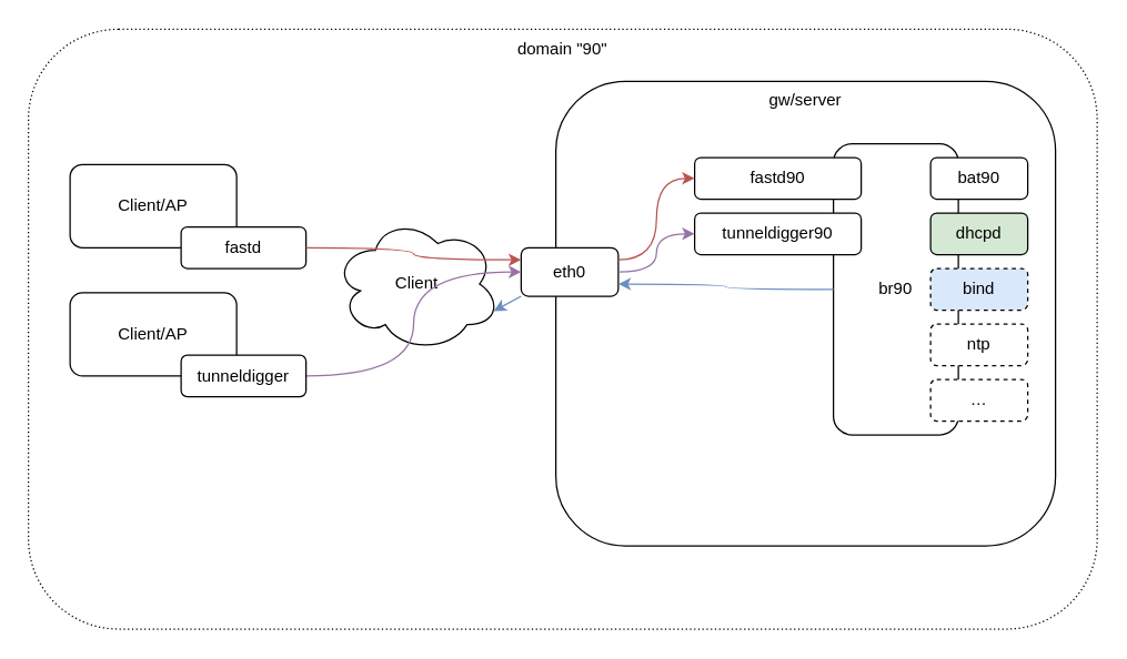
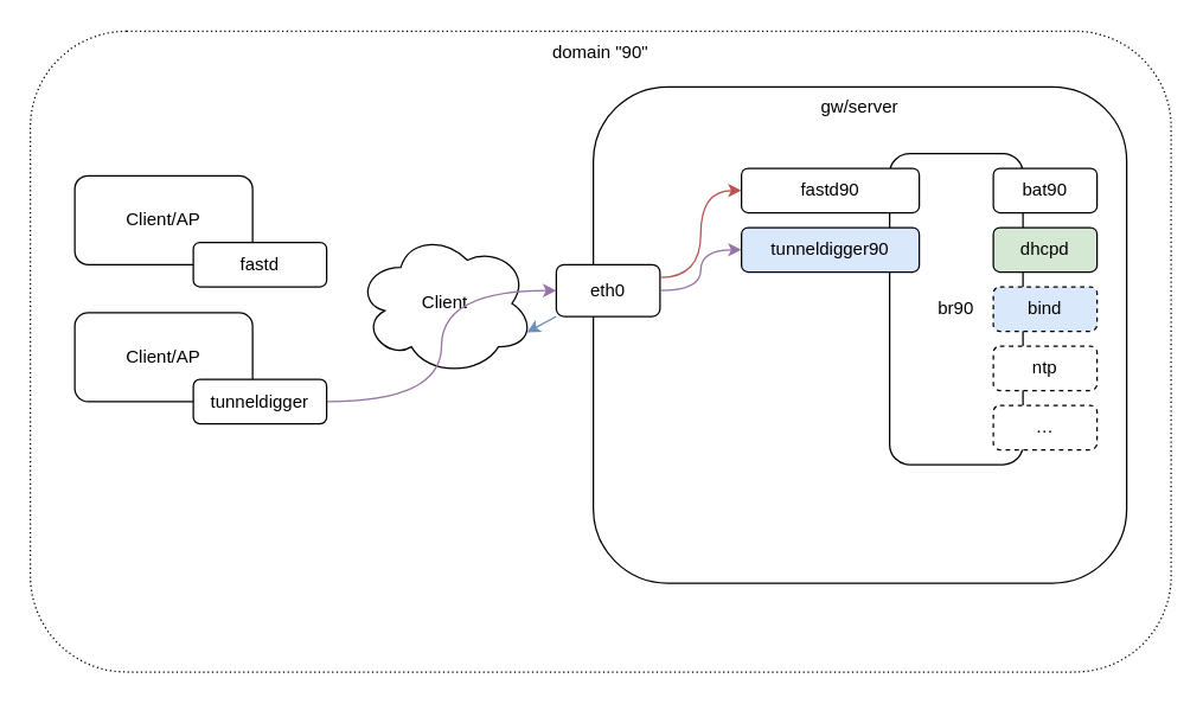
  <mxCell id="0" />
  <mxCell id="1" parent="0" />
  <mxCell id="2" value="domain &quot;90&quot;" style="rounded=1;whiteSpace=wrap;html=1;dashed=1;dashPattern=1 2;verticalAlign=top;" vertex="1" parent="1"><mxGeometry x="20" y="20.5" width="770" height="432.5" as="geometry" /></mxCell>
  <mxCell id="3" value="Client" style="ellipse;shape=cloud;whiteSpace=wrap;html=1;verticalAlign=middle;" vertex="1" parent="1"><mxGeometry x="240" y="155.5" width="120" height="97.5" as="geometry" /></mxCell>
  <mxCell id="4" value="gw/server" style="rounded=1;whiteSpace=wrap;html=1;verticalAlign=top;" vertex="1" parent="1"><mxGeometry x="400" y="58" width="360" height="335" as="geometry" /></mxCell>
  <mxCell id="5" value="br90" style="rounded=1;whiteSpace=wrap;html=1;" vertex="1" parent="1"><mxGeometry x="600" y="103" width="90" height="210" as="geometry" /></mxCell>
  <mxCell id="6" value="&lt;div&gt;bat90&lt;/div&gt;" style="rounded=1;whiteSpace=wrap;html=1;" vertex="1" parent="1"><mxGeometry x="670" y="113" width="70" height="30" as="geometry" /></mxCell>
  <mxCell id="7" value="fastd90" style="rounded=1;whiteSpace=wrap;html=1;" vertex="1" parent="1"><mxGeometry x="500" y="113" width="120" height="30" as="geometry" /></mxCell>
  <mxCell id="8" value="dhcpd" style="rounded=1;whiteSpace=wrap;html=1;fillColor=#d5e8d4;" vertex="1" parent="1"><mxGeometry x="670" y="153" width="70" height="30" as="geometry" /></mxCell>
- <mxCell id="9" value="tunneldigger90" style="rounded=1;whiteSpace=wrap;html=1;" vertex="1" parent="1"><mxGeometry x="500" y="153" width="120" height="30" as="geometry" /></mxCell>
+ <mxCell id="9" value="tunneldigger90" style="rounded=1;whiteSpace=wrap;html=1;fillColor=#dae8fc;" vertex="1" parent="1"><mxGeometry x="500" y="153" width="120" height="30" as="geometry" /></mxCell>
  <mxCell id="10" value="bind" style="rounded=1;whiteSpace=wrap;html=1;dashed=1;fillColor=#dae8fc;" vertex="1" parent="1"><mxGeometry x="670" y="193" width="70" height="30" as="geometry" /></mxCell>
  <mxCell id="11" value="ntp" style="rounded=1;whiteSpace=wrap;html=1;dashed=1;" vertex="1" parent="1"><mxGeometry x="670" y="233" width="70" height="30" as="geometry" /></mxCell>
  <mxCell id="12" value="eth0" style="rounded=1;whiteSpace=wrap;html=1;" vertex="1" parent="1"><mxGeometry x="375" y="178" width="70" height="35" as="geometry" /></mxCell>
  <mxCell id="13" value="Client/AP" style="rounded=1;whiteSpace=wrap;html=1;" vertex="1" parent="1"><mxGeometry x="50" y="118" width="120" height="60" as="geometry" /></mxCell>
  <mxCell id="14" value="fastd" style="rounded=1;whiteSpace=wrap;html=1;" vertex="1" parent="1"><mxGeometry x="130" y="163" width="90" height="30" as="geometry" /></mxCell>
  <mxCell id="15" value="Client/AP" style="rounded=1;whiteSpace=wrap;html=1;" vertex="1" parent="1"><mxGeometry x="50" y="210.5" width="120" height="60" as="geometry" /></mxCell>
  <mxCell id="16" style="edgeStyle=orthogonalEdgeStyle;rounded=0;orthogonalLoop=1;jettySize=auto;html=1;exitX=1;exitY=0.5;exitDx=0;exitDy=0;entryX=0;entryY=0.5;entryDx=0;entryDy=0;curved=1;fillColor=#e1d5e7;strokeColor=#9673a6;" edge="1" parent="1" source="17" target="12"><mxGeometry relative="1" as="geometry" /></mxCell>
  <mxCell id="17" value="tunneldigger" style="rounded=1;whiteSpace=wrap;html=1;" vertex="1" parent="1"><mxGeometry x="130" y="255.5" width="90" height="30" as="geometry" /></mxCell>
- <mxCell id="18" value="" style="endArrow=classic;html=1;rounded=0;exitX=1;exitY=0.5;exitDx=0;exitDy=0;entryX=0;entryY=0.25;entryDx=0;entryDy=0;edgeStyle=orthogonalEdgeStyle;curved=1;fillColor=#f8cecc;strokeColor=#b85450;" edge="1" parent="1" source="14" target="12"><mxGeometry width="50" height="50" relative="1" as="geometry"><mxPoint x="350" y="453" as="sourcePoint" /><mxPoint x="400" y="403" as="targetPoint" /></mxGeometry></mxCell>
  <mxCell id="19" value="" style="endArrow=classic;html=1;rounded=0;curved=1;entryX=0;entryY=0.5;entryDx=0;entryDy=0;exitX=1;exitY=0.25;exitDx=0;exitDy=0;edgeStyle=orthogonalEdgeStyle;fillColor=#f8cecc;strokeColor=#b85450;" edge="1" parent="1" source="12" target="7"><mxGeometry width="50" height="50" relative="1" as="geometry"><mxPoint x="350" y="453" as="sourcePoint" /><mxPoint x="400" y="403" as="targetPoint" /></mxGeometry></mxCell>
  <mxCell id="20" value="" style="endArrow=classic;html=1;rounded=0;curved=1;entryX=0;entryY=0.5;entryDx=0;entryDy=0;edgeStyle=orthogonalEdgeStyle;exitX=1;exitY=0.5;exitDx=0;exitDy=0;fillColor=#e1d5e7;strokeColor=#9673a6;" edge="1" parent="1" source="12" target="9"><mxGeometry width="50" height="50" relative="1" as="geometry"><mxPoint x="450" y="196" as="sourcePoint" /><mxPoint x="400" y="403" as="targetPoint" /></mxGeometry></mxCell>
  <mxCell id="21" value="…" style="rounded=1;whiteSpace=wrap;html=1;dashed=1;" vertex="1" parent="1"><mxGeometry x="670" y="273" width="70" height="30" as="geometry" /></mxCell>
- <mxCell id="22" value="" style="endArrow=classic;html=1;rounded=0;curved=1;exitX=0;exitY=0.5;exitDx=0;exitDy=0;entryX=1;entryY=0.75;entryDx=0;entryDy=0;edgeStyle=orthogonalEdgeStyle;fillColor=#dae8fc;strokeColor=#6c8ebf;" edge="1" parent="1" source="5" target="12"><mxGeometry width="50" height="50" relative="1" as="geometry"><mxPoint x="350" y="453" as="sourcePoint" /><mxPoint x="400" y="403" as="targetPoint" /></mxGeometry></mxCell>
  <mxCell id="23" value="" style="endArrow=classic;html=1;rounded=0;curved=1;entryX=0.96;entryY=0.7;entryDx=0;entryDy=0;entryPerimeter=0;exitX=0;exitY=1;exitDx=0;exitDy=0;fillColor=#dae8fc;strokeColor=#6c8ebf;" edge="1" parent="1" source="12" target="3"><mxGeometry width="50" height="50" relative="1" as="geometry"><mxPoint x="350" y="453" as="sourcePoint" /><mxPoint x="400" y="403" as="targetPoint" /></mxGeometry></mxCell>
